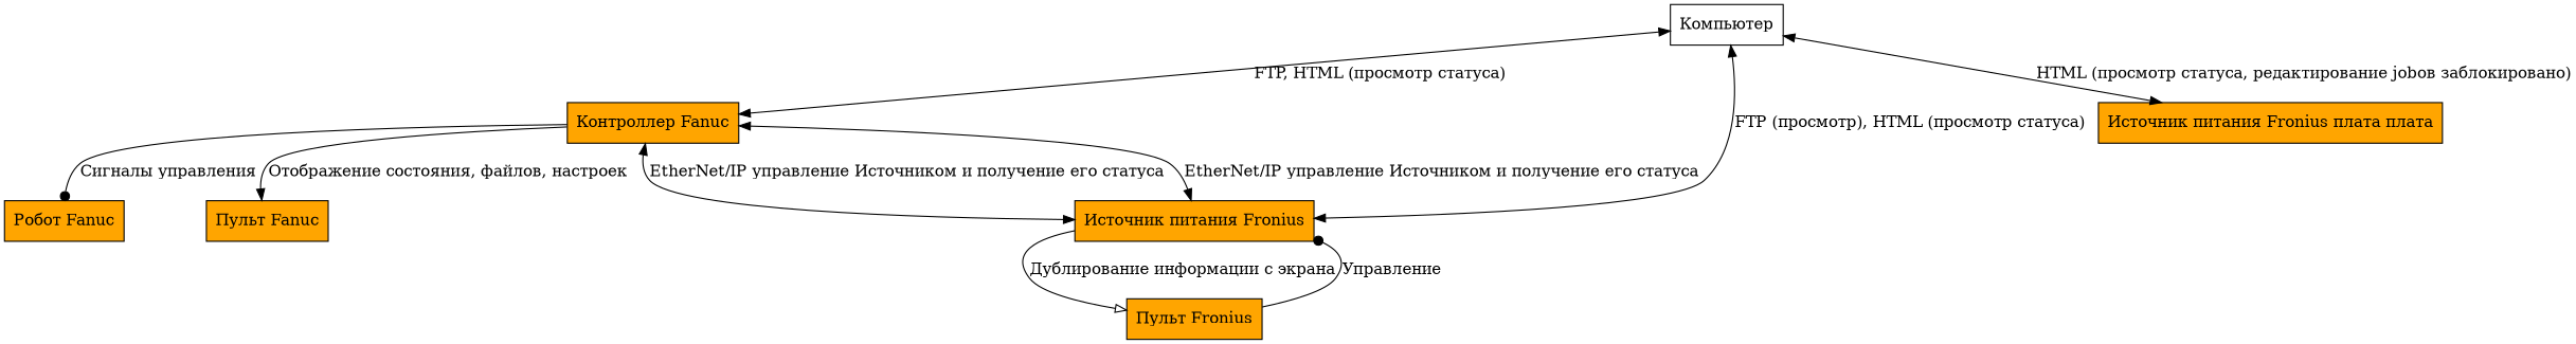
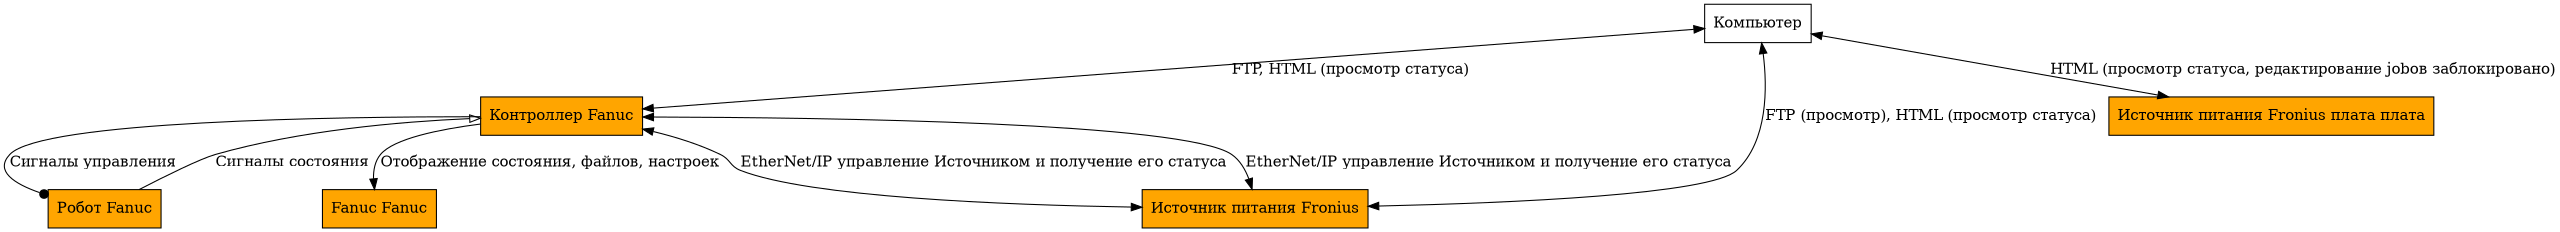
  digraph {
    fontname="DejaVu Serif"
    node [fillcolor=orange fontname="DejaVu Serif" shape=box style=filled]
    edge [fontname="DejaVu Serif"]
    "Компьютер" [fillcolor=white]
    "Контроллер Fanuc"
    "Источник питания Fronius"
    n4 [label="Источник питания Fronius плата плата"]
    "Робот Fanuc"
-   "Пульт Fanuc"
-   "Пульт Fronius"
+   "Пульт Fanuc" [label="Fanuc Fanuc"]
    "Компьютер" -> "Контроллер Fanuc" [dir=both label="FTP, HTML (просмотр статуса)"]
    "Компьютер" -> "Источник питания Fronius" [dir=both label="FTP (просмотр), HTML (просмотр статуса)"]
    "Компьютер" -> n4 [dir=both label=" HTML (просмотр статуса, редактирование jobов заблокировано)"]
    "Контроллер Fanuc" -> "Источник питания Fronius" [dir=both label="EtherNet/IP управление Источником и получение его статуса"]
    "Контроллер Fanuc" -> "Источник питания Fronius" [dir=both label="EtherNet/IP управление Источником и получение его статуса"]
    "Контроллер Fanuc" -> "Робот Fanuc" [arrowhead=dot label="Сигналы управления"]
    "Контроллер Fanuc" -> "Пульт Fanuc" [arrowhead=normal label="Отображение состояния, файлов, настроек"]
-   "Источник питания Fronius" -> "Пульт Fronius" [arrowhead=onormal label="Дублирование информации с экрана"]
-   "Пульт Fronius" -> "Источник питания Fronius" [arrowhead=dot label="Управление"]
+   "Робот Fanuc" -> "Контроллер Fanuc" [arrowhead=onormal label="Сигналы состояния"]
  }
